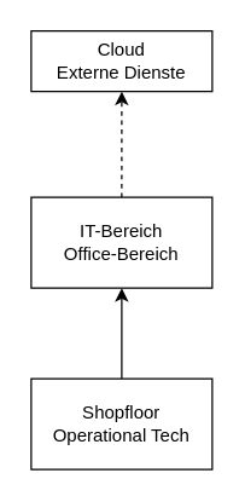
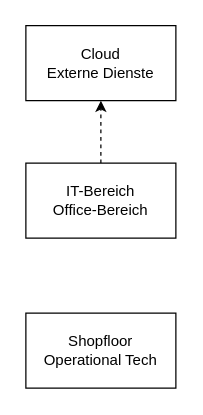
  <mxCell id="0" />
  <mxCell id="1" parent="0" />
- <mxCell id="2" value="Cloud&lt;br&gt;Externe Dienste" style="rounded=0;whiteSpace=wrap;html=1;" vertex="1" parent="1"><mxGeometry x="20" y="20" width="120" height="40" as="geometry" /></mxCell>
+ <mxCell id="2" value="Cloud&lt;br&gt;Externe Dienste" style="rounded=0;whiteSpace=wrap;html=1;" vertex="1" parent="1"><mxGeometry x="20" y="20" width="120" height="60" as="geometry" /></mxCell>
  <mxCell id="3" style="edgeStyle=orthogonalEdgeStyle;rounded=0;orthogonalLoop=1;jettySize=auto;html=1;exitX=0.5;exitY=0;exitDx=0;exitDy=0;entryX=0.5;entryY=1;entryDx=0;entryDy=0;dashed=1;" edge="1" parent="1" source="4" target="2"><mxGeometry relative="1" as="geometry" /></mxCell>
  <mxCell id="4" value="IT-Bereich&lt;br&gt;Office-Bereich" style="rounded=0;whiteSpace=wrap;html=1;" vertex="1" parent="1"><mxGeometry x="20" y="130" width="120" height="60" as="geometry" /></mxCell>
- <mxCell id="5" style="edgeStyle=orthogonalEdgeStyle;rounded=0;orthogonalLoop=1;jettySize=auto;html=1;exitX=0.5;exitY=0;exitDx=0;exitDy=0;" edge="1" parent="1" source="6" target="4"><mxGeometry relative="1" as="geometry" /></mxCell>
  <mxCell id="6" value="Shopfloor&lt;br&gt;Operational Tech" style="rounded=0;whiteSpace=wrap;html=1;" vertex="1" parent="1"><mxGeometry x="20" y="250" width="120" height="60" as="geometry" /></mxCell>
